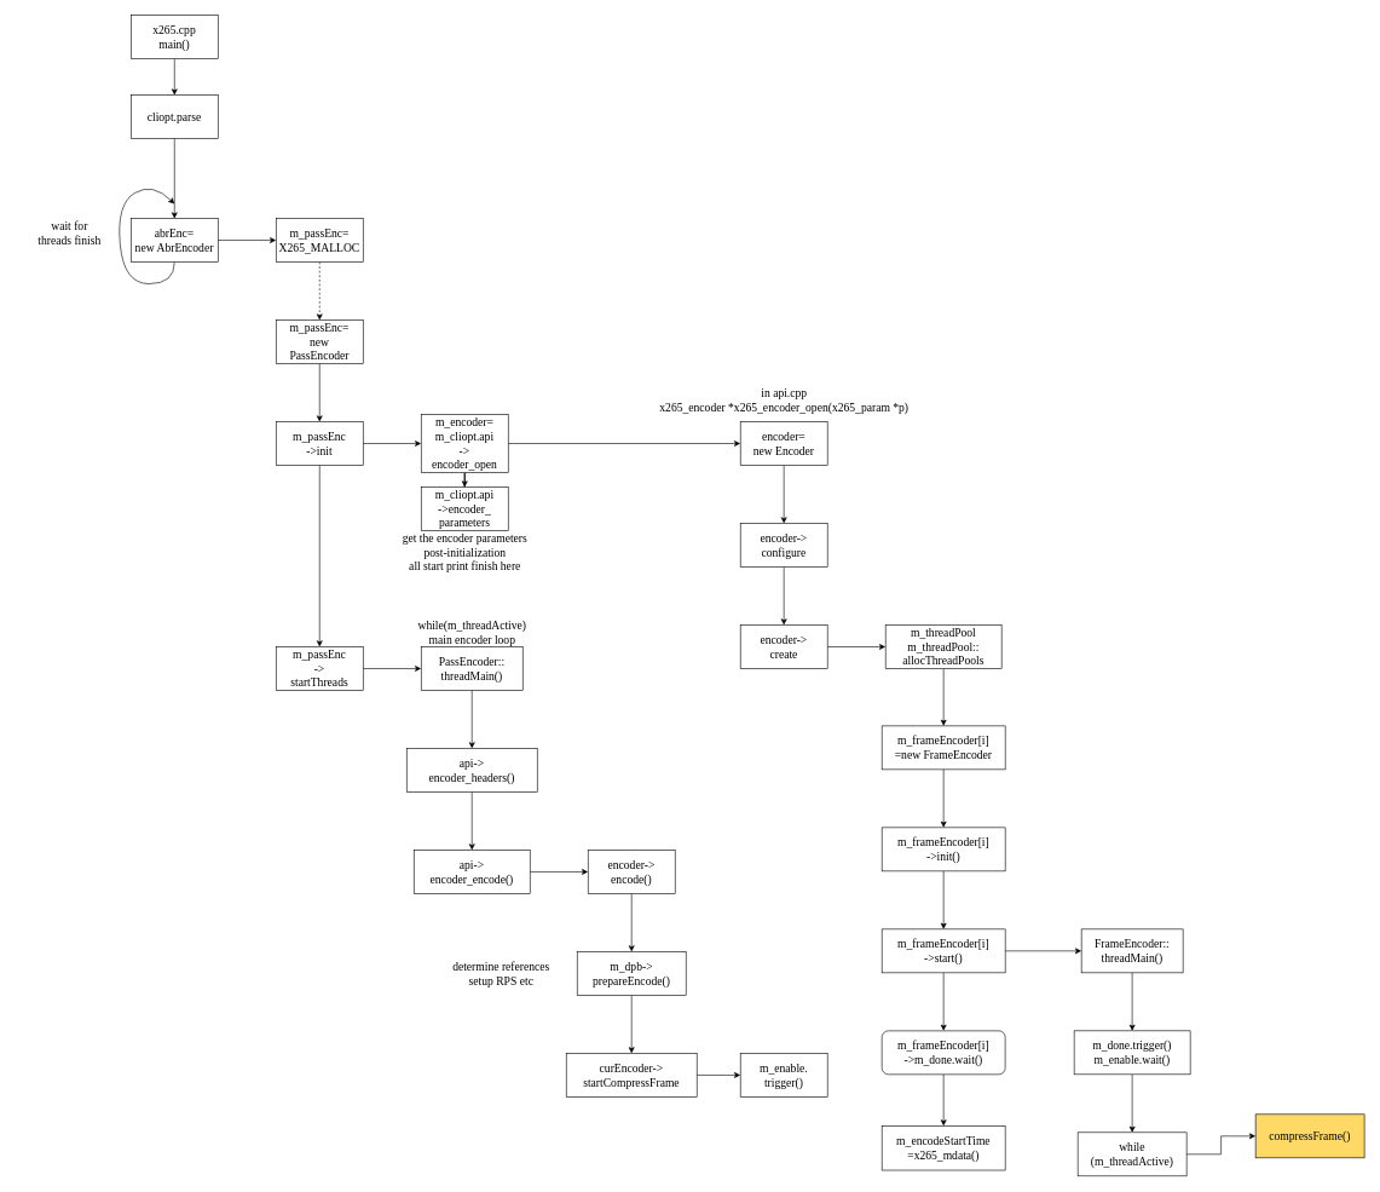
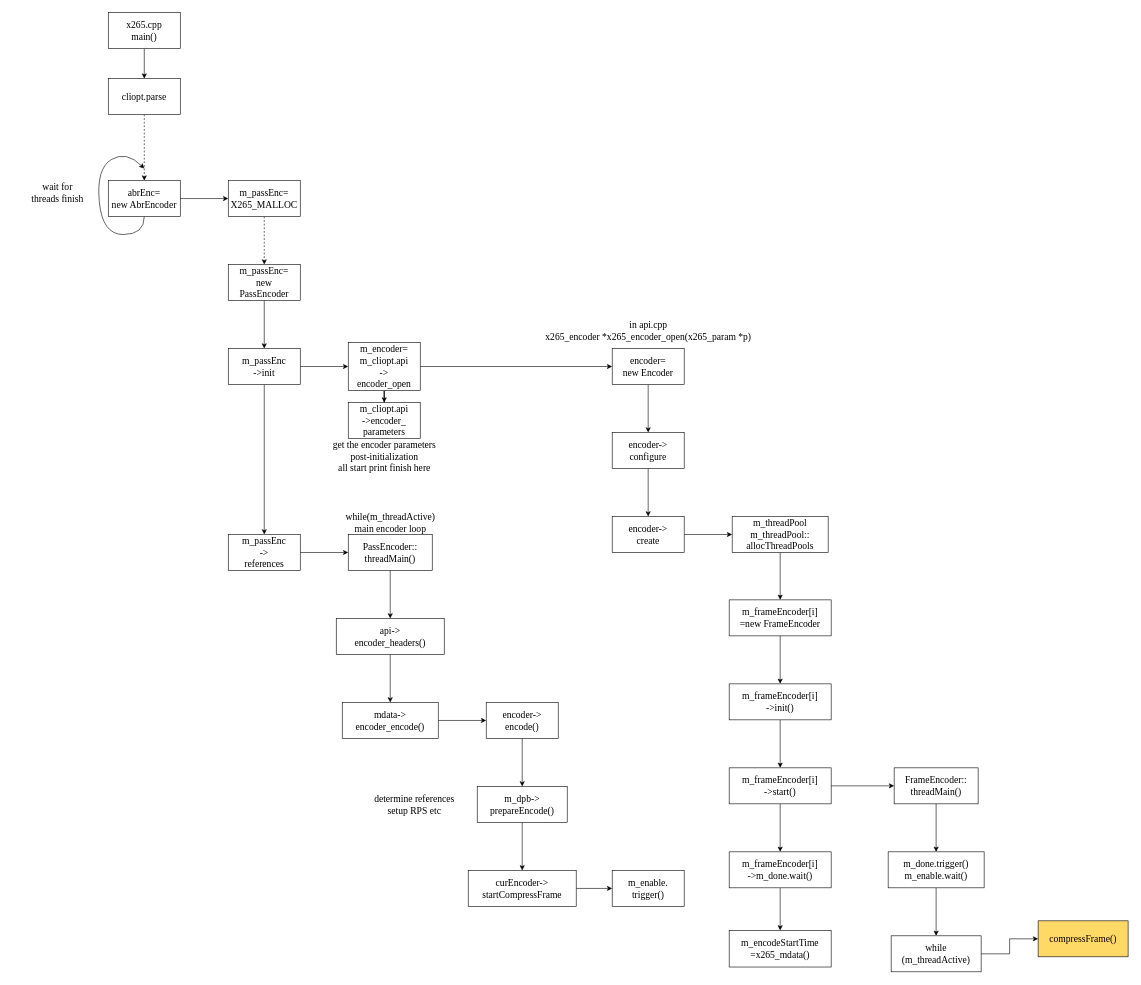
  <mxCell id="0" />
  <mxCell id="1" parent="0" />
  <mxCell id="2" style="edgeStyle=orthogonalEdgeStyle;rounded=0;orthogonalLoop=1;jettySize=auto;html=1;exitX=0.5;exitY=1;exitDx=0;exitDy=0;entryX=0.5;entryY=0;entryDx=0;entryDy=0;fontFamily=Lucida Console;fontSize=16;" edge="1" parent="1" source="3" target="5"><mxGeometry relative="1" as="geometry" /></mxCell>
  <mxCell id="3" value="&lt;font face=&quot;Lucida Console&quot;&gt;x265.cpp&lt;br style=&quot;font-size: 16px;&quot;&gt;main()&lt;/font&gt;" style="rounded=0;whiteSpace=wrap;html=1;fontSize=16;" vertex="1" parent="1"><mxGeometry x="180" y="20" width="120" height="60" as="geometry" /></mxCell>
- <mxCell id="4" value="" style="edgeStyle=orthogonalEdgeStyle;rounded=0;orthogonalLoop=1;jettySize=auto;html=1;fontFamily=Lucida Console;fontSize=16;" edge="1" parent="1" source="5" target="7"><mxGeometry relative="1" as="geometry" /></mxCell>
+ <mxCell id="4" value="" style="edgeStyle=orthogonalEdgeStyle;rounded=0;orthogonalLoop=1;jettySize=auto;html=1;fontFamily=Lucida Console;fontSize=16;dashed=1;" edge="1" parent="1" source="5" target="7"><mxGeometry relative="1" as="geometry" /></mxCell>
  <mxCell id="5" value="cliopt.parse" style="whiteSpace=wrap;html=1;fontSize=16;fontFamily=Lucida Console;rounded=0;" vertex="1" parent="1"><mxGeometry x="180" y="130" width="120" height="60" as="geometry" /></mxCell>
  <mxCell id="6" value="" style="edgeStyle=orthogonalEdgeStyle;rounded=0;orthogonalLoop=1;jettySize=auto;html=1;fontFamily=Lucida Console;fontSize=16;" edge="1" parent="1" source="7" target="11"><mxGeometry relative="1" as="geometry" /></mxCell>
  <mxCell id="7" value="abrEnc=&lt;br&gt;new AbrEncoder" style="whiteSpace=wrap;html=1;fontSize=16;fontFamily=Lucida Console;rounded=0;" vertex="1" parent="1"><mxGeometry x="180" y="300" width="120" height="60" as="geometry" /></mxCell>
  <mxCell id="8" value="" style="curved=1;endArrow=classic;html=1;rounded=0;fontFamily=Lucida Console;fontSize=16;exitX=0.5;exitY=1;exitDx=0;exitDy=0;" edge="1" parent="1" source="7"><mxGeometry width="50" height="50" relative="1" as="geometry"><mxPoint x="470" y="360" as="sourcePoint" /><mxPoint x="240" y="280" as="targetPoint" /><Array as="points"><mxPoint x="240" y="390" /><mxPoint x="170" y="390" /><mxPoint x="160" y="280" /><mxPoint x="210" y="250" /></Array></mxGeometry></mxCell>
  <mxCell id="9" value="wait for &lt;br&gt;threads finish" style="text;html=1;resizable=0;autosize=1;align=center;verticalAlign=middle;points=[];fillColor=none;strokeColor=none;rounded=0;fontFamily=Lucida Console;fontSize=16;" vertex="1" parent="1"><mxGeometry x="20" y="300" width="150" height="40" as="geometry" /></mxCell>
  <mxCell id="10" value="" style="edgeStyle=orthogonalEdgeStyle;rounded=0;orthogonalLoop=1;jettySize=auto;html=1;fontFamily=Lucida Console;fontSize=16;dashed=1;" edge="1" parent="1" source="11" target="13"><mxGeometry relative="1" as="geometry" /></mxCell>
  <mxCell id="11" value="m_passEnc=&lt;br&gt;X265_MALLOC" style="whiteSpace=wrap;html=1;fontSize=16;fontFamily=Lucida Console;rounded=0;" vertex="1" parent="1"><mxGeometry x="380" y="300" width="120" height="60" as="geometry" /></mxCell>
  <mxCell id="12" value="" style="edgeStyle=orthogonalEdgeStyle;rounded=0;orthogonalLoop=1;jettySize=auto;html=1;fontFamily=Lucida Console;fontSize=16;" edge="1" parent="1" source="13" target="16"><mxGeometry relative="1" as="geometry" /></mxCell>
  <mxCell id="13" value="m_passEnc=&lt;br&gt;new&lt;br&gt;PassEncoder" style="whiteSpace=wrap;html=1;fontSize=16;fontFamily=Lucida Console;rounded=0;" vertex="1" parent="1"><mxGeometry x="380" y="440" width="120" height="60" as="geometry" /></mxCell>
  <mxCell id="14" value="" style="edgeStyle=orthogonalEdgeStyle;rounded=0;orthogonalLoop=1;jettySize=auto;html=1;fontFamily=Lucida Console;fontSize=16;" edge="1" parent="1" source="16" target="18"><mxGeometry relative="1" as="geometry" /></mxCell>
  <mxCell id="15" value="" style="edgeStyle=orthogonalEdgeStyle;rounded=0;orthogonalLoop=1;jettySize=auto;html=1;fontFamily=Lucida Console;fontSize=16;" edge="1" parent="1" source="16" target="21"><mxGeometry relative="1" as="geometry" /></mxCell>
  <mxCell id="16" value="m_passEnc&lt;br&gt;-&amp;gt;init" style="whiteSpace=wrap;html=1;fontSize=16;fontFamily=Lucida Console;rounded=0;" vertex="1" parent="1"><mxGeometry x="380" y="580" width="120" height="60" as="geometry" /></mxCell>
  <mxCell id="17" value="" style="edgeStyle=orthogonalEdgeStyle;rounded=0;orthogonalLoop=1;jettySize=auto;html=1;fontFamily=Lucida Console;fontSize=16;" edge="1" parent="1" source="18" target="51"><mxGeometry relative="1" as="geometry" /></mxCell>
- <mxCell id="18" value="m_passEnc&lt;br&gt;-&amp;gt;&lt;br&gt;startThreads" style="whiteSpace=wrap;html=1;fontSize=16;fontFamily=Lucida Console;rounded=0;" vertex="1" parent="1"><mxGeometry x="380" y="890" width="120" height="60" as="geometry" /></mxCell>
+ <mxCell id="18" value="m_passEnc&lt;br&gt;-&amp;gt;&lt;br&gt;references" style="whiteSpace=wrap;html=1;fontSize=16;fontFamily=Lucida Console;rounded=0;" vertex="1" parent="1"><mxGeometry x="380" y="890" width="120" height="60" as="geometry" /></mxCell>
  <mxCell id="19" value="" style="edgeStyle=orthogonalEdgeStyle;rounded=0;orthogonalLoop=1;jettySize=auto;html=1;fontFamily=Lucida Console;fontSize=16;" edge="1" parent="1" source="21" target="22"><mxGeometry relative="1" as="geometry" /></mxCell>
  <mxCell id="20" value="" style="edgeStyle=orthogonalEdgeStyle;rounded=0;orthogonalLoop=1;jettySize=auto;html=1;fontFamily=Lucida Console;fontSize=16;" edge="1" parent="1" source="21" target="25"><mxGeometry relative="1" as="geometry" /></mxCell>
  <mxCell id="21" value="m_encoder=&lt;br&gt;m_cliopt.api&lt;br&gt;-&amp;gt;&lt;br&gt;encoder_open" style="whiteSpace=wrap;html=1;fontSize=16;fontFamily=Lucida Console;rounded=0;" vertex="1" parent="1"><mxGeometry x="580" y="570" width="120" height="80" as="geometry" /></mxCell>
  <mxCell id="22" value="m_cliopt.api&lt;br&gt;-&amp;gt;encoder_&lt;br&gt;parameters" style="whiteSpace=wrap;html=1;fontSize=16;fontFamily=Lucida Console;rounded=0;" vertex="1" parent="1"><mxGeometry x="580" y="670" width="120" height="60" as="geometry" /></mxCell>
  <mxCell id="23" value="get the encoder parameters &lt;br&gt;post-initialization&lt;br&gt;all start print finish here" style="text;html=1;resizable=0;autosize=1;align=center;verticalAlign=middle;points=[];fillColor=none;strokeColor=none;rounded=0;fontFamily=Lucida Console;fontSize=16;" vertex="1" parent="1"><mxGeometry x="500" y="730" width="280" height="60" as="geometry" /></mxCell>
  <mxCell id="24" value="" style="edgeStyle=orthogonalEdgeStyle;rounded=0;orthogonalLoop=1;jettySize=auto;html=1;fontFamily=Lucida Console;fontSize=16;" edge="1" parent="1" source="25" target="28"><mxGeometry relative="1" as="geometry" /></mxCell>
  <mxCell id="25" value="encoder=&lt;br&gt;new Encoder" style="whiteSpace=wrap;html=1;fontSize=16;fontFamily=Lucida Console;rounded=0;" vertex="1" parent="1"><mxGeometry x="1020" y="580" width="120" height="60" as="geometry" /></mxCell>
  <mxCell id="26" value="in api.cpp&lt;br&gt;x265_encoder *x265_encoder_open(x265_param *p)" style="text;html=1;resizable=0;autosize=1;align=center;verticalAlign=middle;points=[];fillColor=none;strokeColor=none;rounded=0;fontFamily=Lucida Console;fontSize=16;" vertex="1" parent="1"><mxGeometry x="850" y="530" width="460" height="40" as="geometry" /></mxCell>
  <mxCell id="27" value="" style="edgeStyle=orthogonalEdgeStyle;rounded=0;orthogonalLoop=1;jettySize=auto;html=1;fontFamily=Lucida Console;fontSize=16;" edge="1" parent="1" source="28" target="30"><mxGeometry relative="1" as="geometry" /></mxCell>
  <mxCell id="28" value="encoder-&amp;gt;&lt;br&gt;configure" style="whiteSpace=wrap;html=1;fontSize=16;fontFamily=Lucida Console;rounded=0;" vertex="1" parent="1"><mxGeometry x="1020" y="720" width="120" height="60" as="geometry" /></mxCell>
  <mxCell id="29" value="" style="edgeStyle=orthogonalEdgeStyle;rounded=0;orthogonalLoop=1;jettySize=auto;html=1;fontFamily=Lucida Console;fontSize=16;" edge="1" parent="1" source="30" target="32"><mxGeometry relative="1" as="geometry" /></mxCell>
  <mxCell id="30" value="encoder-&amp;gt;&lt;br&gt;create" style="whiteSpace=wrap;html=1;fontSize=16;fontFamily=Lucida Console;rounded=0;" vertex="1" parent="1"><mxGeometry x="1020" y="860" width="120" height="60" as="geometry" /></mxCell>
  <mxCell id="31" value="" style="edgeStyle=orthogonalEdgeStyle;rounded=0;orthogonalLoop=1;jettySize=auto;html=1;fontFamily=Lucida Console;fontSize=16;" edge="1" parent="1" source="32" target="34"><mxGeometry relative="1" as="geometry" /></mxCell>
  <mxCell id="32" value="m_threadPool&lt;br&gt;m_threadPool::&lt;br&gt;allocThreadPools" style="whiteSpace=wrap;html=1;fontSize=16;fontFamily=Lucida Console;rounded=0;" vertex="1" parent="1"><mxGeometry x="1220" y="860" width="160" height="60" as="geometry" /></mxCell>
  <mxCell id="33" value="" style="edgeStyle=orthogonalEdgeStyle;rounded=0;orthogonalLoop=1;jettySize=auto;html=1;fontFamily=Lucida Console;fontSize=16;" edge="1" parent="1" source="34" target="36"><mxGeometry relative="1" as="geometry" /></mxCell>
  <mxCell id="34" value="m_frameEncoder[i]&lt;br&gt;=new FrameEncoder" style="whiteSpace=wrap;html=1;fontSize=16;fontFamily=Lucida Console;rounded=0;" vertex="1" parent="1"><mxGeometry x="1215" y="999" width="170" height="60" as="geometry" /></mxCell>
  <mxCell id="35" value="" style="edgeStyle=orthogonalEdgeStyle;rounded=0;orthogonalLoop=1;jettySize=auto;html=1;fontFamily=Lucida Console;fontSize=16;" edge="1" parent="1" source="36" target="39"><mxGeometry relative="1" as="geometry" /></mxCell>
  <mxCell id="36" value="m_frameEncoder[i]&lt;br&gt;-&amp;gt;init()" style="whiteSpace=wrap;html=1;fontSize=16;fontFamily=Lucida Console;rounded=0;" vertex="1" parent="1"><mxGeometry x="1215" y="1139" width="170" height="60" as="geometry" /></mxCell>
  <mxCell id="37" value="" style="edgeStyle=orthogonalEdgeStyle;rounded=0;orthogonalLoop=1;jettySize=auto;html=1;fontFamily=Lucida Console;fontSize=16;" edge="1" parent="1" source="39" target="41"><mxGeometry relative="1" as="geometry" /></mxCell>
  <mxCell id="38" value="" style="edgeStyle=orthogonalEdgeStyle;rounded=0;orthogonalLoop=1;jettySize=auto;html=1;fontFamily=Lucida Console;fontSize=16;" edge="1" parent="1" source="39" target="44"><mxGeometry relative="1" as="geometry" /></mxCell>
  <mxCell id="39" value="m_frameEncoder[i]&lt;br&gt;-&amp;gt;start()" style="whiteSpace=wrap;html=1;fontSize=16;fontFamily=Lucida Console;rounded=0;" vertex="1" parent="1"><mxGeometry x="1215" y="1279" width="170" height="60" as="geometry" /></mxCell>
  <mxCell id="40" value="" style="edgeStyle=orthogonalEdgeStyle;rounded=0;orthogonalLoop=1;jettySize=auto;html=1;fontFamily=Lucida Console;fontSize=16;" edge="1" parent="1" source="41" target="42"><mxGeometry relative="1" as="geometry" /></mxCell>
- <mxCell id="41" value="m_frameEncoder[i]&lt;br&gt;-&amp;gt;m_done.wait()" style="whiteSpace=wrap;html=1;fontSize=16;fontFamily=Lucida Console;rounded=1;" vertex="1" parent="1"><mxGeometry x="1215" y="1419" width="170" height="60" as="geometry" /></mxCell>
+ <mxCell id="41" value="m_frameEncoder[i]&lt;br&gt;-&amp;gt;m_done.wait()" style="whiteSpace=wrap;html=1;fontSize=16;fontFamily=Lucida Console;rounded=0;" vertex="1" parent="1"><mxGeometry x="1215" y="1419" width="170" height="60" as="geometry" /></mxCell>
  <mxCell id="42" value="m_encodeStartTime&lt;br&gt;=x265_mdata()" style="whiteSpace=wrap;html=1;fontSize=16;fontFamily=Lucida Console;rounded=0;" vertex="1" parent="1"><mxGeometry x="1215" y="1550" width="170" height="61" as="geometry" /></mxCell>
  <mxCell id="43" value="" style="edgeStyle=orthogonalEdgeStyle;rounded=0;orthogonalLoop=1;jettySize=auto;html=1;fontFamily=Lucida Console;fontSize=16;" edge="1" parent="1" source="44" target="46"><mxGeometry relative="1" as="geometry" /></mxCell>
  <mxCell id="44" value="FrameEncoder::&lt;br&gt;threadMain()" style="whiteSpace=wrap;html=1;fontSize=16;fontFamily=Lucida Console;rounded=0;" vertex="1" parent="1"><mxGeometry x="1490" y="1279" width="140" height="60" as="geometry" /></mxCell>
  <mxCell id="45" value="" style="edgeStyle=orthogonalEdgeStyle;rounded=0;orthogonalLoop=1;jettySize=auto;html=1;fontFamily=Lucida Console;fontSize=16;" edge="1" parent="1" source="46" target="48"><mxGeometry relative="1" as="geometry" /></mxCell>
  <mxCell id="46" value="m_done.trigger()&lt;br&gt;m_enable.wait()" style="whiteSpace=wrap;html=1;fontSize=16;fontFamily=Lucida Console;rounded=0;" vertex="1" parent="1"><mxGeometry x="1480" y="1419" width="160" height="60" as="geometry" /></mxCell>
  <mxCell id="47" value="" style="edgeStyle=orthogonalEdgeStyle;rounded=0;orthogonalLoop=1;jettySize=auto;html=1;fontFamily=Lucida Console;fontSize=16;" edge="1" parent="1" source="48" target="49"><mxGeometry relative="1" as="geometry" /></mxCell>
  <mxCell id="48" value="while&lt;br&gt;(m_threadActive)" style="whiteSpace=wrap;html=1;fontSize=16;fontFamily=Lucida Console;rounded=0;" vertex="1" parent="1"><mxGeometry x="1485" y="1559" width="150" height="60" as="geometry" /></mxCell>
  <mxCell id="49" value="compressFrame()" style="whiteSpace=wrap;html=1;fontSize=16;fontFamily=Lucida Console;rounded=0;fillColor=#FFD966;" vertex="1" parent="1"><mxGeometry x="1730" y="1534" width="150" height="60" as="geometry" /></mxCell>
  <mxCell id="50" value="" style="edgeStyle=orthogonalEdgeStyle;rounded=0;orthogonalLoop=1;jettySize=auto;html=1;fontFamily=Lucida Console;fontSize=16;" edge="1" parent="1" source="51" target="54"><mxGeometry relative="1" as="geometry" /></mxCell>
  <mxCell id="51" value="PassEncoder::&lt;br&gt;threadMain()" style="whiteSpace=wrap;html=1;fontSize=16;fontFamily=Lucida Console;rounded=0;" vertex="1" parent="1"><mxGeometry x="580" y="890" width="140" height="60" as="geometry" /></mxCell>
  <mxCell id="52" value="while(m_threadActive)&lt;br&gt;main encoder loop" style="text;html=1;resizable=0;autosize=1;align=center;verticalAlign=middle;points=[];fillColor=none;strokeColor=none;rounded=0;fontFamily=Lucida Console;fontSize=16;" vertex="1" parent="1"><mxGeometry x="540" y="850" width="220" height="40" as="geometry" /></mxCell>
  <mxCell id="53" value="" style="edgeStyle=orthogonalEdgeStyle;rounded=0;orthogonalLoop=1;jettySize=auto;html=1;fontFamily=Lucida Console;fontSize=16;" edge="1" parent="1" source="54" target="56"><mxGeometry relative="1" as="geometry" /></mxCell>
  <mxCell id="54" value="api-&amp;gt;&lt;br&gt;encoder_headers()" style="whiteSpace=wrap;html=1;fontSize=16;fontFamily=Lucida Console;rounded=0;" vertex="1" parent="1"><mxGeometry x="560" y="1030" width="180" height="60" as="geometry" /></mxCell>
  <mxCell id="55" value="" style="edgeStyle=orthogonalEdgeStyle;rounded=0;orthogonalLoop=1;jettySize=auto;html=1;fontFamily=Lucida Console;fontSize=16;" edge="1" parent="1" source="56" target="58"><mxGeometry relative="1" as="geometry" /></mxCell>
- <mxCell id="56" value="api-&amp;gt;&lt;br&gt;encoder_encode()" style="whiteSpace=wrap;html=1;fontSize=16;fontFamily=Lucida Console;rounded=0;" vertex="1" parent="1"><mxGeometry x="570" y="1170" width="160" height="60" as="geometry" /></mxCell>
+ <mxCell id="56" value="mdata-&amp;gt;&lt;br&gt;encoder_encode()" style="whiteSpace=wrap;html=1;fontSize=16;fontFamily=Lucida Console;rounded=0;" vertex="1" parent="1"><mxGeometry x="570" y="1170" width="160" height="60" as="geometry" /></mxCell>
  <mxCell id="57" value="" style="edgeStyle=orthogonalEdgeStyle;rounded=0;orthogonalLoop=1;jettySize=auto;html=1;fontFamily=Lucida Console;fontSize=16;" edge="1" parent="1" source="58" target="60"><mxGeometry relative="1" as="geometry" /></mxCell>
  <mxCell id="58" value="encoder-&amp;gt;&lt;br&gt;encode()" style="whiteSpace=wrap;html=1;fontSize=16;fontFamily=Lucida Console;rounded=0;" vertex="1" parent="1"><mxGeometry x="810" y="1170" width="120" height="60" as="geometry" /></mxCell>
  <mxCell id="59" value="" style="edgeStyle=orthogonalEdgeStyle;rounded=0;orthogonalLoop=1;jettySize=auto;html=1;fontFamily=Lucida Console;fontSize=16;" edge="1" parent="1" source="60" target="63"><mxGeometry relative="1" as="geometry" /></mxCell>
  <mxCell id="60" value="m_dpb-&amp;gt;&lt;br&gt;prepareEncode()" style="whiteSpace=wrap;html=1;fontSize=16;fontFamily=Lucida Console;rounded=0;" vertex="1" parent="1"><mxGeometry x="795" y="1310" width="150" height="60" as="geometry" /></mxCell>
  <mxCell id="61" value="determine references&lt;br&gt;setup RPS etc" style="text;html=1;resizable=0;autosize=1;align=center;verticalAlign=middle;points=[];fillColor=none;strokeColor=none;rounded=0;fontFamily=Lucida Console;fontSize=16;" vertex="1" parent="1"><mxGeometry x="585" y="1320" width="210" height="40" as="geometry" /></mxCell>
  <mxCell id="62" value="" style="edgeStyle=orthogonalEdgeStyle;rounded=0;orthogonalLoop=1;jettySize=auto;html=1;fontFamily=Lucida Console;fontSize=16;" edge="1" parent="1" source="63" target="64"><mxGeometry relative="1" as="geometry" /></mxCell>
  <mxCell id="63" value="curEncoder-&amp;gt;&lt;br&gt;startCompressFrame" style="whiteSpace=wrap;html=1;fontSize=16;fontFamily=Lucida Console;rounded=0;" vertex="1" parent="1"><mxGeometry x="780" y="1450" width="180" height="60" as="geometry" /></mxCell>
  <mxCell id="64" value="m_enable.&lt;br&gt;trigger()" style="whiteSpace=wrap;html=1;fontSize=16;fontFamily=Lucida Console;rounded=0;" vertex="1" parent="1"><mxGeometry x="1020" y="1450" width="120" height="60" as="geometry" /></mxCell>
